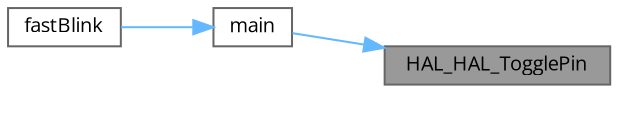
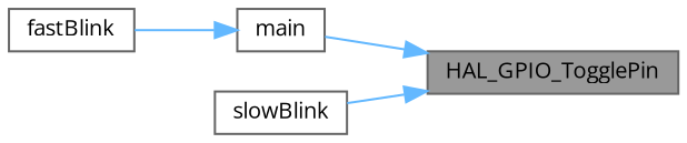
  digraph {
    fontname="Open Sans"
    rankdir=RL
    node [color=grey40 fillcolor=white fontname="Open Sans" fontsize=10 shape=box style=filled]
    edge [color=steelblue1 dir=back fontname="Open Sans" fontsize=10 labelfontname=Helvetica labelfontsize=10 style=solid]
-   n1 [color=gray40 fillcolor=grey60 fontcolor=black height=0.2 label=HAL_HAL_TogglePin width=0.4]
+   n1 [color=gray40 fillcolor=grey60 fontcolor=black height=0.2 label=HAL_GPIO_TogglePin width=0.4]
    n2 [height=0.2 label=main width=0.4]
+   n3 [height=0.2 label=slowBlink width=0.4]
    n4 [height=0.2 label=fastBlink width=0.4]
    n1 -> n2
+   n1 -> n3
    n2 -> n4
  }
